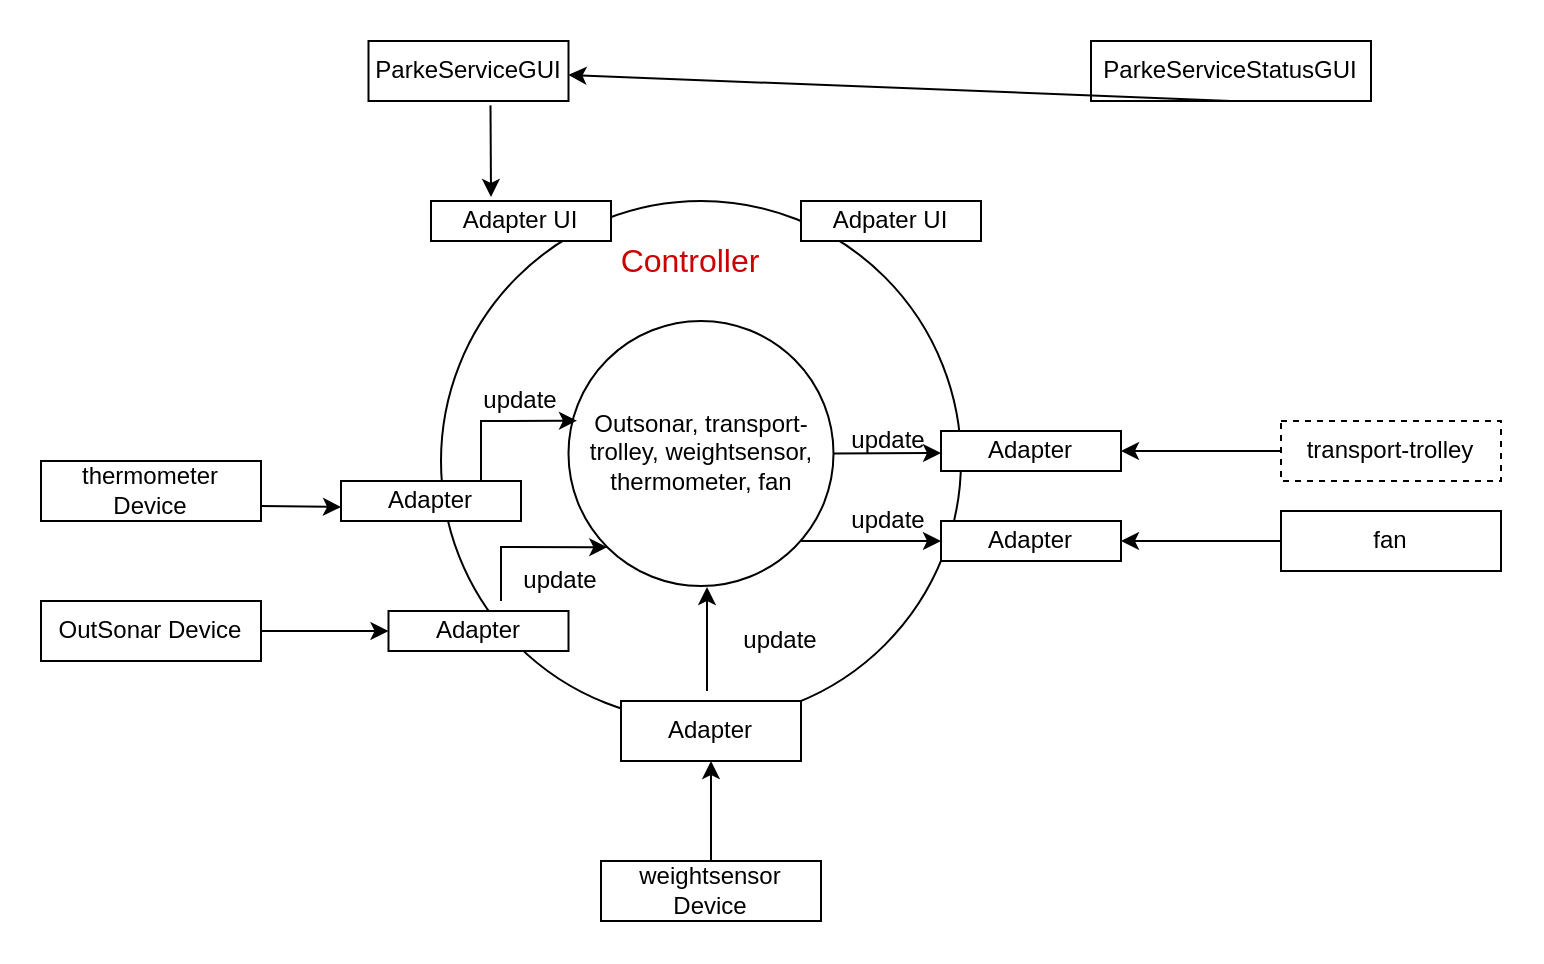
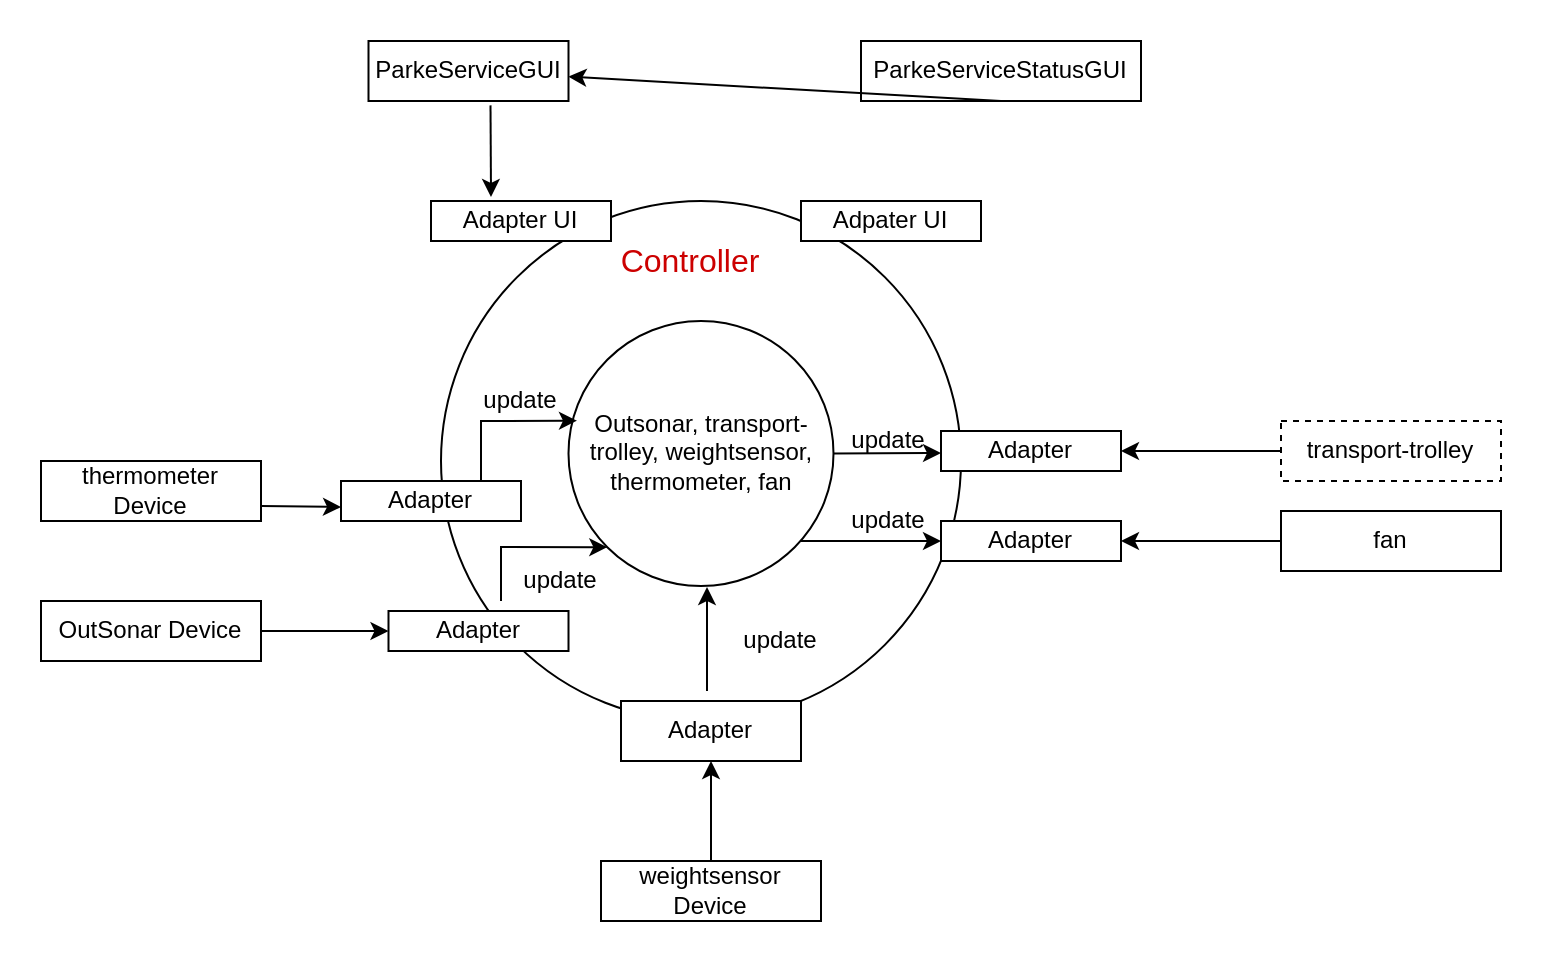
  <mxCell id="0" />
  <mxCell id="1" parent="0" />
  <mxCell id="2" value="" style="ellipse;whiteSpace=wrap;html=1;aspect=fixed;" parent="1" vertex="1"><mxGeometry x="220" y="100" width="260" height="260" as="geometry" /></mxCell>
  <mxCell id="3" value="Outsonar, transport-trolley, weightsensor, thermometer, fan" style="ellipse;whiteSpace=wrap;html=1;aspect=fixed;" parent="1" vertex="1"><mxGeometry x="283.75" y="160" width="132.5" height="132.5" as="geometry" /></mxCell>
  <mxCell id="4" value="&lt;font style=&quot;font-size: 16px&quot; color=&quot;#cc0000&quot;&gt;Controller&lt;/font&gt;" style="text;html=1;strokeColor=none;fillColor=none;align=center;verticalAlign=middle;whiteSpace=wrap;rounded=0;" parent="1" vertex="1"><mxGeometry x="300" y="120" width="90" height="20" as="geometry" /></mxCell>
  <mxCell id="5" value="" style="edgeStyle=orthogonalEdgeStyle;rounded=0;orthogonalLoop=1;jettySize=auto;html=1;" parent="1" source="6" target="12" edge="1"><mxGeometry relative="1" as="geometry" /></mxCell>
  <mxCell id="6" value="OutSonar Device" style="rounded=0;whiteSpace=wrap;html=1;" parent="1" vertex="1"><mxGeometry x="20" y="300" width="110" height="30" as="geometry" /></mxCell>
  <mxCell id="7" value="transport-trolley" style="rounded=0;whiteSpace=wrap;html=1;dashed=1;" parent="1" vertex="1"><mxGeometry x="640" y="210" width="110" height="30" as="geometry" /></mxCell>
  <mxCell id="8" value="weightsensor Device" style="rounded=0;whiteSpace=wrap;html=1;" parent="1" vertex="1"><mxGeometry x="300" y="430" width="110" height="30" as="geometry" /></mxCell>
  <mxCell id="9" value="thermometer Device" style="rounded=0;whiteSpace=wrap;html=1;" parent="1" vertex="1"><mxGeometry x="20" y="230" width="110" height="30" as="geometry" /></mxCell>
  <mxCell id="10" value="" style="endArrow=classic;html=1;exitX=1;exitY=0.75;exitDx=0;exitDy=0;" parent="1" source="9" edge="1"><mxGeometry width="50" height="50" relative="1" as="geometry"><mxPoint x="400" y="330" as="sourcePoint" /><mxPoint x="170" y="253" as="targetPoint" /></mxGeometry></mxCell>
  <mxCell id="11" value="Adapter" style="rounded=0;whiteSpace=wrap;html=1;" parent="1" vertex="1"><mxGeometry x="170" y="240" width="90" height="20" as="geometry" /></mxCell>
  <mxCell id="12" value="Adapter" style="rounded=0;whiteSpace=wrap;html=1;" parent="1" vertex="1"><mxGeometry x="193.75" y="305" width="90" height="20" as="geometry" /></mxCell>
  <mxCell id="13" value="" style="endArrow=classic;html=1;entryX=0.032;entryY=0.376;entryDx=0;entryDy=0;entryPerimeter=0;rounded=0;" parent="1" target="3" edge="1"><mxGeometry width="50" height="50" relative="1" as="geometry"><mxPoint x="240" y="240" as="sourcePoint" /><mxPoint x="450" y="280" as="targetPoint" /><Array as="points"><mxPoint x="240" y="210" /></Array></mxGeometry></mxCell>
  <mxCell id="14" value="" style="endArrow=classic;html=1;entryX=0;entryY=1;entryDx=0;entryDy=0;rounded=0;" parent="1" target="3" edge="1"><mxGeometry width="50" height="50" relative="1" as="geometry"><mxPoint x="250" y="300" as="sourcePoint" /><mxPoint x="297.99" y="219.82" as="targetPoint" /><Array as="points"><mxPoint x="250" y="273" /></Array></mxGeometry></mxCell>
  <mxCell id="15" value="" style="rounded=0;whiteSpace=wrap;html=1;" parent="1" vertex="1"><mxGeometry x="310" y="350" width="90" height="30" as="geometry" /></mxCell>
  <mxCell id="16" value="Adapter" style="text;html=1;strokeColor=none;fillColor=none;align=center;verticalAlign=middle;whiteSpace=wrap;rounded=0;" parent="1" vertex="1"><mxGeometry x="335" y="355" width="40" height="20" as="geometry" /></mxCell>
  <mxCell id="17" value="" style="endArrow=classic;html=1;exitX=0.5;exitY=0;exitDx=0;exitDy=0;entryX=0.5;entryY=1;entryDx=0;entryDy=0;" parent="1" source="8" target="15" edge="1"><mxGeometry width="50" height="50" relative="1" as="geometry"><mxPoint x="400" y="330" as="sourcePoint" /><mxPoint x="450" y="280" as="targetPoint" /></mxGeometry></mxCell>
  <mxCell id="18" value="" style="endArrow=classic;html=1;exitX=0.75;exitY=0;exitDx=0;exitDy=0;" parent="1" edge="1"><mxGeometry width="50" height="50" relative="1" as="geometry"><mxPoint x="353" y="345" as="sourcePoint" /><mxPoint x="353" y="293" as="targetPoint" /></mxGeometry></mxCell>
  <mxCell id="19" value="update" style="text;html=1;strokeColor=none;fillColor=none;align=center;verticalAlign=middle;whiteSpace=wrap;rounded=0;" parent="1" vertex="1"><mxGeometry x="370" y="310" width="40" height="20" as="geometry" /></mxCell>
  <mxCell id="20" value="update" style="text;html=1;strokeColor=none;fillColor=none;align=center;verticalAlign=middle;whiteSpace=wrap;rounded=0;" parent="1" vertex="1"><mxGeometry x="260" y="280" width="40" height="20" as="geometry" /></mxCell>
  <mxCell id="21" value="update" style="text;html=1;strokeColor=none;fillColor=none;align=center;verticalAlign=middle;whiteSpace=wrap;rounded=0;" parent="1" vertex="1"><mxGeometry x="240" y="190" width="40" height="20" as="geometry" /></mxCell>
  <mxCell id="22" value="Adapter UI&lt;span style=&quot;color: rgba(0 , 0 , 0 , 0) ; font-family: monospace ; font-size: 0px&quot;&gt;%3CmxGraphModel%3E%3Croot%3E%3CmxCell%20id%3D%220%22%2F%3E%3CmxCell%20id%3D%221%22%20parent%3D%220%22%2F%3E%3CmxCell%20id%3D%222%22%20value%3D%22%22%20style%3D%22rounded%3D0%3BwhiteSpace%3Dwrap%3Bhtml%3D1%3B%22%20vertex%3D%221%22%20parent%3D%221%22%3E%3CmxGeometry%20x%3D%22205%22%20y%3D%22130%22%20width%3D%2290%22%20height%3D%2220%22%20as%3D%22geometry%22%2F%3E%3C%2FmxCell%3E%3C%2Froot%3E%3C%2FmxGraphModel%3E&lt;/span&gt;" style="rounded=0;whiteSpace=wrap;html=1;" parent="1" vertex="1"><mxGeometry x="215" y="100" width="90" height="20" as="geometry" /></mxCell>
  <mxCell id="23" value="Adpater UI" style="rounded=0;whiteSpace=wrap;html=1;" parent="1" vertex="1"><mxGeometry x="400" y="100" width="90" height="20" as="geometry" /></mxCell>
  <mxCell id="24" value="&lt;div style=&quot;text-align: left&quot;&gt;ParkeServiceGUI&lt;/div&gt;" style="rounded=0;whiteSpace=wrap;html=1;" parent="1" vertex="1"><mxGeometry x="183.75" y="20" width="100" height="30" as="geometry" /></mxCell>
- <mxCell id="25" value="&lt;div style=&quot;text-align: left&quot;&gt;ParkeServiceStatusGUI&lt;/div&gt;" style="rounded=0;whiteSpace=wrap;html=1;" parent="1" vertex="1"><mxGeometry x="545" y="20" width="140" height="30" as="geometry" /></mxCell>
+ <mxCell id="25" value="&lt;div style=&quot;text-align: left&quot;&gt;ParkeServiceStatusGUI&lt;/div&gt;" style="rounded=0;whiteSpace=wrap;html=1;" parent="1" vertex="1"><mxGeometry x="430" y="20" width="140" height="30" as="geometry" /></mxCell>
  <mxCell id="26" value="" style="endArrow=classic;html=1;exitX=0.5;exitY=1;exitDx=0;exitDy=0;" parent="1" source="25" target="24" edge="1"><mxGeometry width="50" height="50" relative="1" as="geometry"><mxPoint x="400" y="230" as="sourcePoint" /><mxPoint x="450" y="180" as="targetPoint" /></mxGeometry></mxCell>
  <mxCell id="27" value="" style="endArrow=classic;html=1;exitX=0.61;exitY=1.073;exitDx=0;exitDy=0;exitPerimeter=0;" parent="1" source="24" edge="1"><mxGeometry width="50" height="50" relative="1" as="geometry"><mxPoint x="510" y="60" as="sourcePoint" /><mxPoint x="245" y="98" as="targetPoint" /></mxGeometry></mxCell>
  <mxCell id="28" value="Adapter" style="rounded=0;whiteSpace=wrap;html=1;" parent="1" vertex="1"><mxGeometry x="470" y="215" width="90" height="20" as="geometry" /></mxCell>
  <mxCell id="29" value="" style="endArrow=classic;html=1;entryX=1;entryY=0.5;entryDx=0;entryDy=0;exitX=0;exitY=0.5;exitDx=0;exitDy=0;" parent="1" source="7" target="28" edge="1"><mxGeometry width="50" height="50" relative="1" as="geometry"><mxPoint x="640" y="230" as="sourcePoint" /><mxPoint x="460" y="190" as="targetPoint" /></mxGeometry></mxCell>
  <mxCell id="30" value="" style="endArrow=classic;html=1;exitX=1;exitY=0.5;exitDx=0;exitDy=0;" parent="1" source="3" edge="1"><mxGeometry width="50" height="50" relative="1" as="geometry"><mxPoint x="363" y="355" as="sourcePoint" /><mxPoint x="470" y="226" as="targetPoint" /></mxGeometry></mxCell>
  <mxCell id="31" value="update" style="text;html=1;strokeColor=none;fillColor=none;align=center;verticalAlign=middle;whiteSpace=wrap;rounded=0;" parent="1" vertex="1"><mxGeometry x="424" y="210" width="40" height="20" as="geometry" /></mxCell>
  <mxCell id="32" value="fan" style="rounded=0;whiteSpace=wrap;html=1;" vertex="1" parent="1"><mxGeometry x="640" y="255" width="110" height="30" as="geometry" /></mxCell>
  <mxCell id="33" value="Adapter" style="rounded=0;whiteSpace=wrap;html=1;" vertex="1" parent="1"><mxGeometry x="470" y="260" width="90" height="20" as="geometry" /></mxCell>
  <mxCell id="34" value="" style="endArrow=classic;html=1;entryX=1;entryY=0.5;entryDx=0;entryDy=0;exitX=0;exitY=0.5;exitDx=0;exitDy=0;rounded=0;" edge="1" parent="1" source="32" target="33"><mxGeometry width="50" height="50" relative="1" as="geometry"><mxPoint x="650" y="235" as="sourcePoint" /><mxPoint x="570" y="235" as="targetPoint" /><Array as="points" /></mxGeometry></mxCell>
  <mxCell id="35" value="" style="endArrow=classic;html=1;" edge="1" parent="1"><mxGeometry width="50" height="50" relative="1" as="geometry"><mxPoint x="400" y="270" as="sourcePoint" /><mxPoint x="470" y="270" as="targetPoint" /></mxGeometry></mxCell>
  <mxCell id="36" value="update" style="text;html=1;strokeColor=none;fillColor=none;align=center;verticalAlign=middle;whiteSpace=wrap;rounded=0;" vertex="1" parent="1"><mxGeometry x="423.5" y="250" width="40" height="20" as="geometry" /></mxCell>
